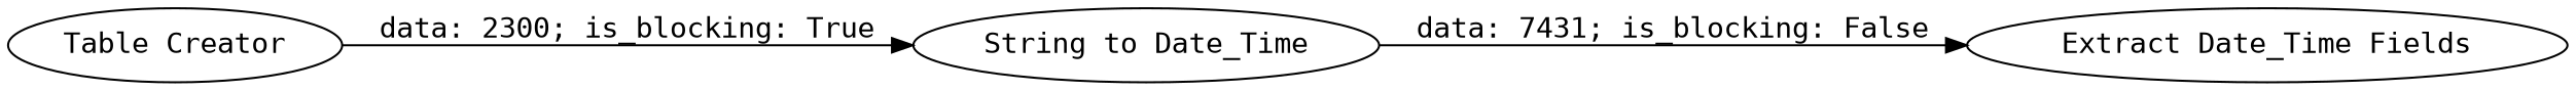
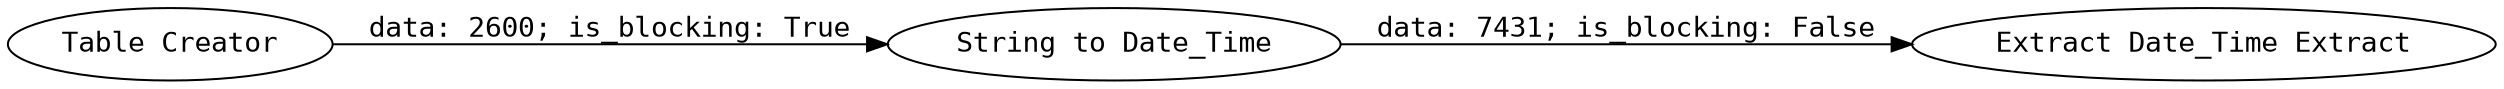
  digraph {
    fontname="DejaVu Sans Mono"
    rankdir=LR
    node [fontname="DejaVu Sans Mono"]
    edge [fontname="DejaVu Sans Mono"]
    n1 [label="String to Date_Time"]
-   n2 [label="Extract Date_Time Fields"]
+   n2 [label="Extract Date_Time Extract"]
    n3 [label="Table Creator"]
    n1 -> n2 [label="data: 7431; is_blocking: False"]
-   n3 -> n1 [label="data: 2300; is_blocking: True"]
+   n3 -> n1 [label="data: 2600; is_blocking: True"]
  }
